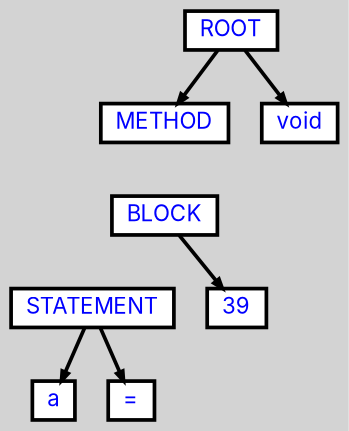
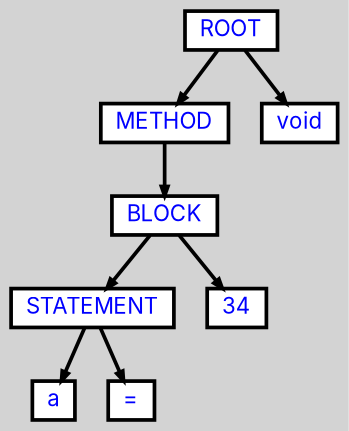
  digraph {
    bgcolor=lightgrey
    fontname=Inter
    ordering=out
    ranksep=.4
    node [color=black fillcolor=white fixedsize=false fontcolor=blue fontname=Inter fontsize=12 shape=box style="filled, solid, bold"]
    edge [arrowsize=.5 color=black fontname=Inter style=bold]
    n1 [height=.25 label=ROOT width=.25]
    n2 [height=.25 label=METHOD width=.25]
    n3 [height=.25 label=void width=.25]
    n4 [height=.25 label=BLOCK width=.25]
    n5 [height=.25 label=STATEMENT width=.25]
-   n6 [height=.25 label=39 width=.25]
+   n6 [height=.25 label=34 width=.25]
    n7 [height=.25 label=a width=.25]
    n8 [height=.25 label="=" width=.25]
    n1 -> n2
    n1 -> n3
+   n2 -> n4
+   n4 -> n5
    n4 -> n6
    n5 -> n7
    n5 -> n8
  }
